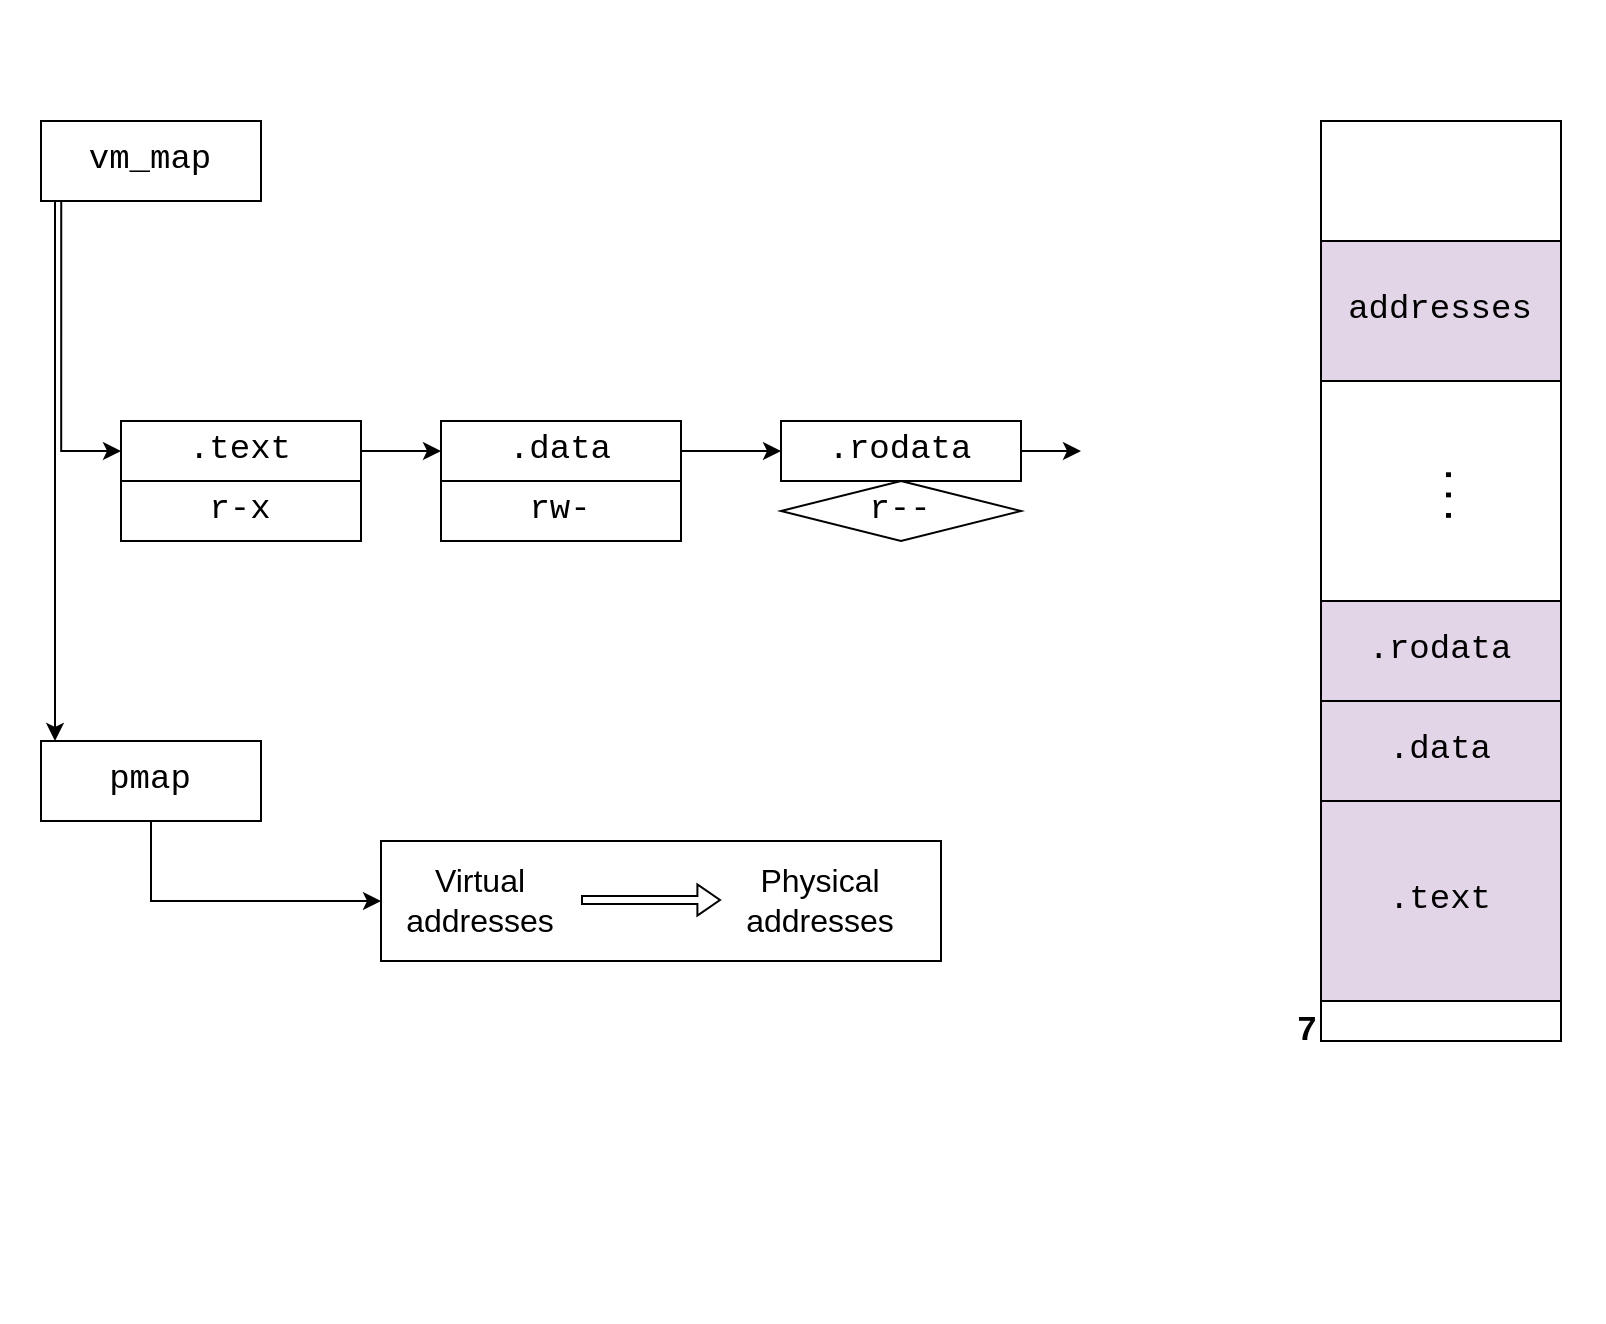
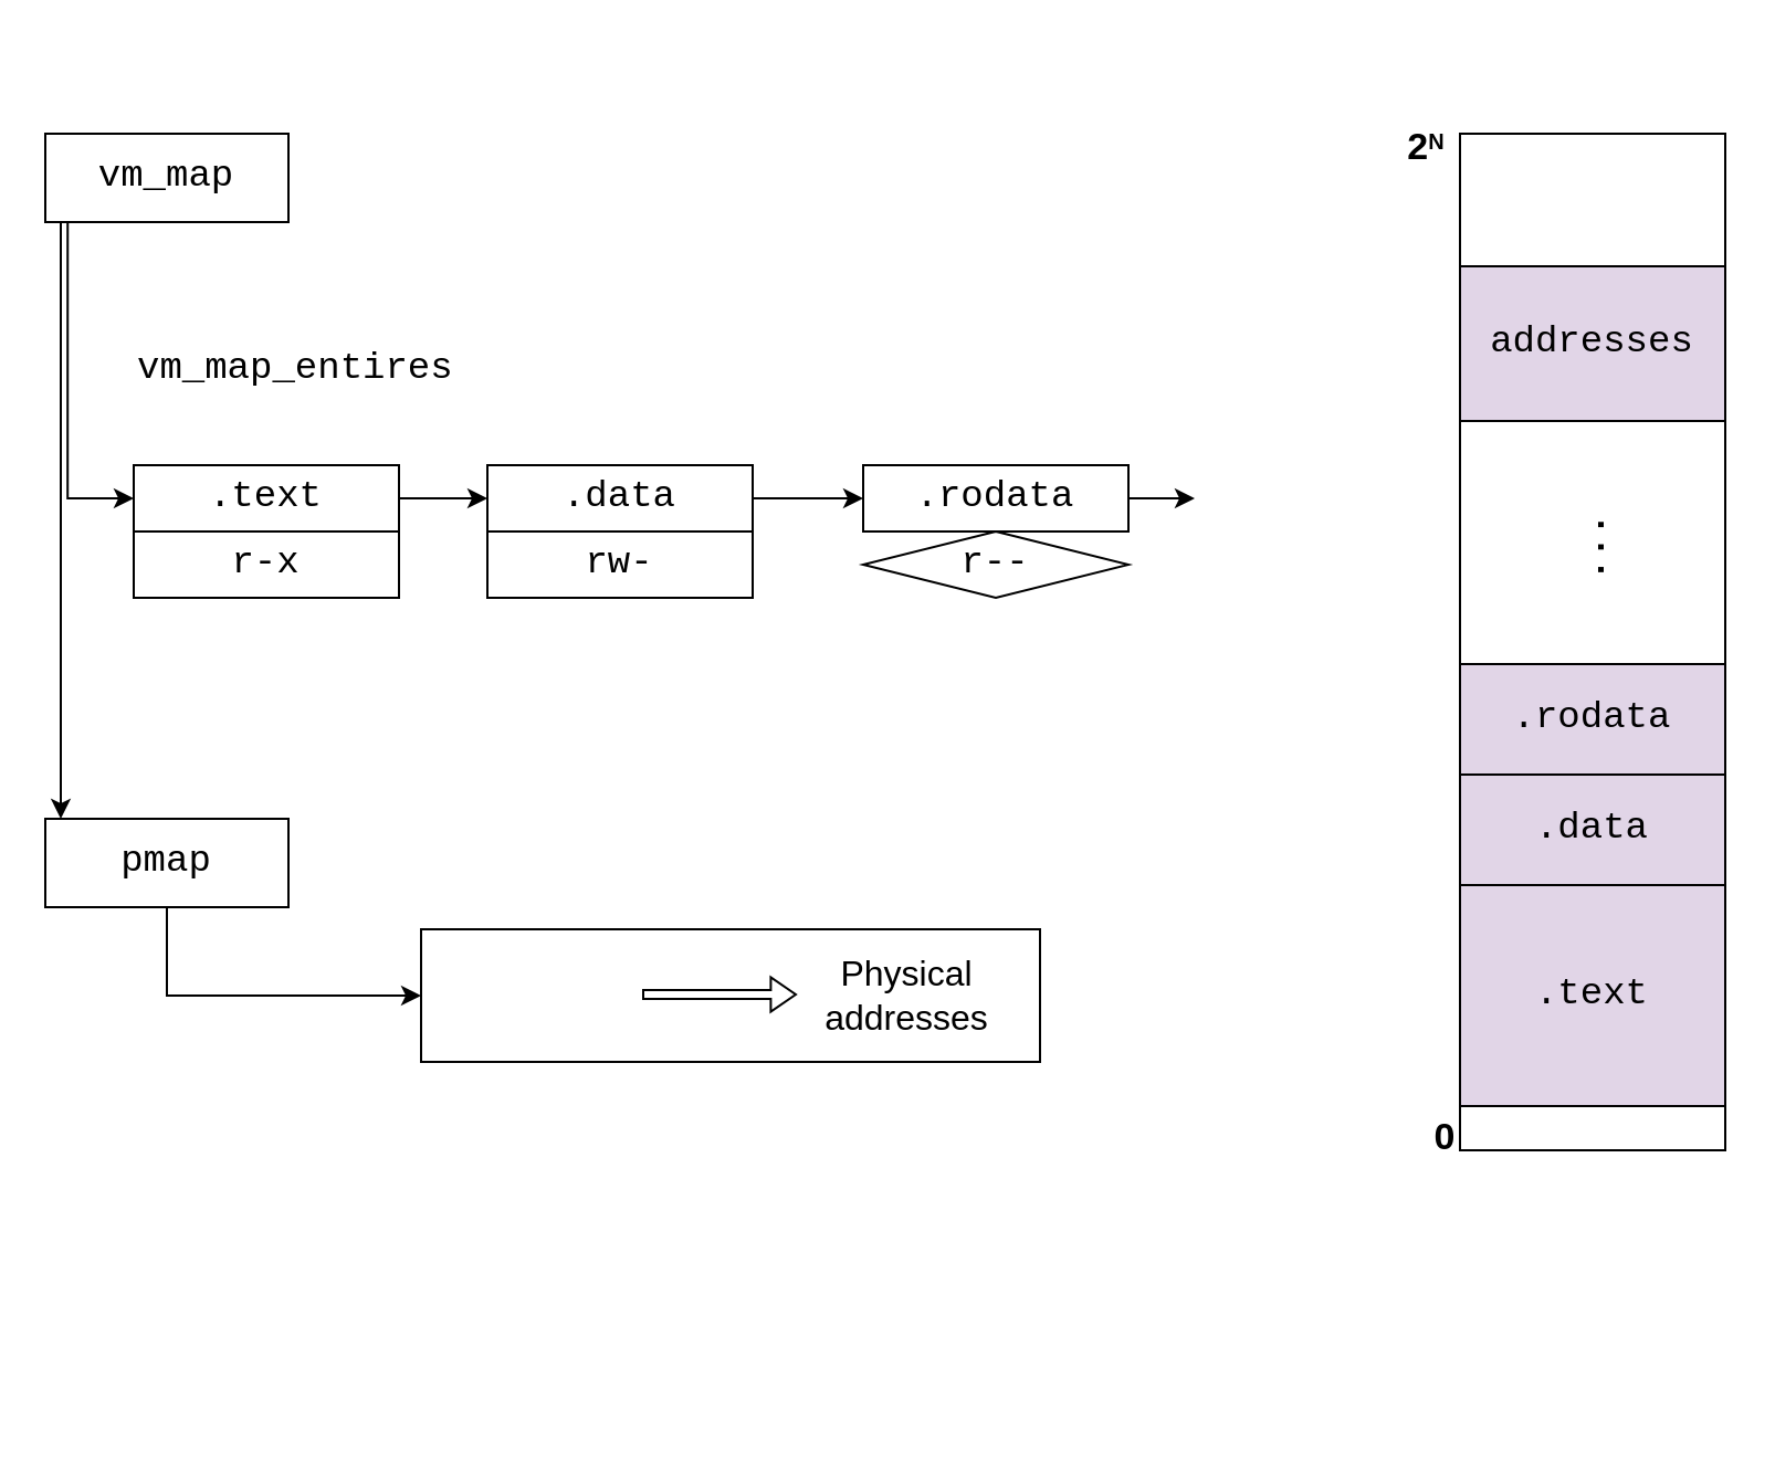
  <mxCell id="0" />
  <mxCell id="1" parent="0" />
  <mxCell id="2" value="" style="endArrow=none;html=1;rounded=0;strokeColor=none;fontFamily=Courier New;fontSize=15;" parent="1" edge="1"><mxGeometry width="50" height="50" relative="1" as="geometry"><mxPoint x="780.43" y="640" as="sourcePoint" /><mxPoint x="780" y="40" as="targetPoint" /></mxGeometry></mxCell>
  <mxCell id="3" value="" style="rounded=0;whiteSpace=wrap;html=1;fillColor=#FFFFFF;strokeWidth=1;fontFamily=Courier New;fontSize=17;" parent="1" vertex="1"><mxGeometry x="660" y="60" width="120" height="460" as="geometry" /></mxCell>
  <mxCell id="4" value="&lt;font style=&quot;font-size: 17px;&quot;&gt;.text&lt;br style=&quot;font-size: 17px;&quot;&gt;&lt;/font&gt;" style="rounded=0;whiteSpace=wrap;html=1;fillColor=#E1D5E7;strokeWidth=1;fontFamily=Courier New;fontSize=17;" parent="1" vertex="1"><mxGeometry x="660" y="400" width="120" height="100" as="geometry" /></mxCell>
  <mxCell id="5" value="&lt;font style=&quot;font-size: 17px;&quot;&gt;.data&lt;br style=&quot;font-size: 17px;&quot;&gt;&lt;/font&gt;" style="rounded=0;whiteSpace=wrap;html=1;fillColor=#E1D5E7;strokeWidth=1;fontFamily=Courier New;fontSize=17;" parent="1" vertex="1"><mxGeometry x="660" y="350" width="120" height="50" as="geometry" /></mxCell>
  <mxCell id="6" value="&lt;font style=&quot;font-size: 17px;&quot;&gt;addresses&lt;br style=&quot;font-size: 17px;&quot;&gt;&lt;/font&gt;" style="rounded=0;whiteSpace=wrap;html=1;fillColor=#E1D5E7;strokeWidth=1;fontFamily=Courier New;fontSize=17;" parent="1" vertex="1"><mxGeometry x="660" y="120" width="120" height="70" as="geometry" /></mxCell>
  <mxCell id="7" value="&lt;font style=&quot;font-size: 17px;&quot;&gt;.rodata&lt;br style=&quot;font-size: 17px;&quot;&gt;&lt;/font&gt;" style="rounded=0;whiteSpace=wrap;html=1;fillColor=#E1D5E7;strokeWidth=1;fontFamily=Courier New;fontSize=17;" parent="1" vertex="1"><mxGeometry x="660" y="300" width="120" height="50" as="geometry" /></mxCell>
  <mxCell id="8" value="&lt;b style=&quot;font-size: 17px;&quot;&gt;&lt;font style=&quot;font-size: 17px;&quot;&gt;...&lt;/font&gt;&lt;/b&gt;" style="text;html=1;align=center;verticalAlign=middle;resizable=0;points=[];autosize=1;strokeColor=none;fillColor=none;rotation=90;fontFamily=Courier New;fontSize=17;fontStyle=1" parent="1" vertex="1"><mxGeometry x="702" y="232" width="50" height="30" as="geometry" /></mxCell>
  <mxCell id="9" style="edgeStyle=orthogonalEdgeStyle;rounded=0;orthogonalLoop=1;jettySize=auto;html=1;exitX=0.092;exitY=0.999;exitDx=0;exitDy=0;entryX=0;entryY=0.5;entryDx=0;entryDy=0;fontFamily=Courier New;fontSize=17;exitPerimeter=0;" parent="1" source="11" target="13" edge="1"><mxGeometry relative="1" as="geometry"><Array as="points"><mxPoint x="30" y="225" /></Array></mxGeometry></mxCell>
  <mxCell id="10" style="edgeStyle=orthogonalEdgeStyle;rounded=0;orthogonalLoop=1;jettySize=auto;html=1;entryX=0;entryY=0;entryDx=0;entryDy=0;" parent="1" edge="1"><mxGeometry relative="1" as="geometry"><Array as="points"><mxPoint x="27" y="170" /><mxPoint x="27" y="170" /></Array><mxPoint x="27" y="100" as="sourcePoint" /><mxPoint x="27" y="370" as="targetPoint" /></mxGeometry></mxCell>
  <mxCell id="11" value="&lt;font style=&quot;font-size: 17px;&quot;&gt;vm_map&lt;/font&gt;" style="rounded=0;whiteSpace=wrap;html=1;fontSize=17;fontFamily=Courier New;" parent="1" vertex="1"><mxGeometry x="20" y="60" width="110" height="40" as="geometry" /></mxCell>
  <mxCell id="12" style="edgeStyle=orthogonalEdgeStyle;rounded=0;orthogonalLoop=1;jettySize=auto;html=1;exitX=1;exitY=0.5;exitDx=0;exitDy=0;entryX=0;entryY=0.5;entryDx=0;entryDy=0;fontFamily=Courier New;fontSize=17;" parent="1" source="13" target="17" edge="1"><mxGeometry relative="1" as="geometry" /></mxCell>
  <mxCell id="13" value="&lt;font style=&quot;font-size: 17px;&quot;&gt;.text&lt;/font&gt;" style="rounded=0;whiteSpace=wrap;html=1;fontSize=17;fontFamily=Courier New;" parent="1" vertex="1"><mxGeometry x="60" y="210" width="120" height="30" as="geometry" /></mxCell>
  <mxCell id="14" value="" style="endArrow=none;html=1;rounded=0;strokeColor=none;fontFamily=Courier New;fontSize=15;" parent="1" edge="1"><mxGeometry width="50" height="50" relative="1" as="geometry"><mxPoint x="20.43" y="620" as="sourcePoint" /><mxPoint x="20" y="20" as="targetPoint" /></mxGeometry></mxCell>
  <mxCell id="15" value="&lt;div style=&quot;font-size: 17px;&quot;&gt;&lt;font style=&quot;font-size: 17px;&quot;&gt;r-x&lt;/font&gt;&lt;/div&gt;" style="rounded=0;whiteSpace=wrap;html=1;fontSize=17;fontFamily=Courier New;" parent="1" vertex="1"><mxGeometry x="60" y="240" width="120" height="30" as="geometry" /></mxCell>
  <mxCell id="16" style="edgeStyle=orthogonalEdgeStyle;rounded=0;orthogonalLoop=1;jettySize=auto;html=1;exitX=1;exitY=0.5;exitDx=0;exitDy=0;entryX=0;entryY=0.5;entryDx=0;entryDy=0;fontFamily=Courier New;fontSize=17;" parent="1" source="17" target="20" edge="1"><mxGeometry relative="1" as="geometry" /></mxCell>
  <mxCell id="17" value=".data" style="rounded=0;whiteSpace=wrap;html=1;fontSize=17;fontFamily=Courier New;" parent="1" vertex="1"><mxGeometry x="220" y="210" width="120" height="30" as="geometry" /></mxCell>
  <mxCell id="18" value="rw-" style="rounded=0;whiteSpace=wrap;html=1;fontSize=17;fontFamily=Courier New;" parent="1" vertex="1"><mxGeometry x="220" y="240" width="120" height="30" as="geometry" /></mxCell>
  <mxCell id="19" style="edgeStyle=orthogonalEdgeStyle;rounded=0;orthogonalLoop=1;jettySize=auto;html=1;exitX=1;exitY=0.5;exitDx=0;exitDy=0;fontSize=17;" parent="1" source="20" edge="1"><mxGeometry relative="1" as="geometry"><mxPoint x="540" y="224.684" as="targetPoint" /></mxGeometry></mxCell>
  <mxCell id="20" value=".rodata" style="rounded=0;whiteSpace=wrap;html=1;fontSize=17;fontFamily=Courier New;" parent="1" vertex="1"><mxGeometry x="390" y="210" width="120" height="30" as="geometry" /></mxCell>
  <mxCell id="21" value="&lt;div style=&quot;font-size: 17px;&quot;&gt;r--&lt;/div&gt;" style="rhombus;whiteSpace=wrap;html=1;fontSize=17;fontFamily=Courier New;" parent="1" vertex="1"><mxGeometry x="390" y="240" width="120" height="30" as="geometry" /></mxCell>
  <mxCell id="22" style="edgeStyle=orthogonalEdgeStyle;rounded=0;orthogonalLoop=1;jettySize=auto;html=1;exitX=0.5;exitY=1;exitDx=0;exitDy=0;entryX=0;entryY=0.5;entryDx=0;entryDy=0;" parent="1" source="23" target="25" edge="1"><mxGeometry relative="1" as="geometry"><Array as="points"><mxPoint x="75" y="450" /></Array></mxGeometry></mxCell>
  <mxCell id="23" value="&lt;div style=&quot;font-size: 17px;&quot;&gt;pmap&lt;/div&gt;" style="rounded=0;whiteSpace=wrap;html=1;fontSize=17;fontFamily=Courier New;" parent="1" vertex="1"><mxGeometry x="20" y="370" width="110" height="40" as="geometry" /></mxCell>
  <mxCell id="24" value="" style="group" parent="1" vertex="1" connectable="0"><mxGeometry x="190" y="420" width="280" height="60" as="geometry" /></mxCell>
  <mxCell id="25" value="" style="rounded=0;whiteSpace=wrap;html=1;container=0;" parent="24" vertex="1"><mxGeometry width="280" height="60" as="geometry" /></mxCell>
- <mxCell id="26" value="&lt;div style=&quot;font-size: 16px;&quot;&gt;Virtual addresses&lt;/div&gt;" style="text;html=1;align=center;verticalAlign=middle;whiteSpace=wrap;rounded=0;fontSize=16;container=0;" parent="24" vertex="1"><mxGeometry x="20" y="15" width="60" height="30" as="geometry" /></mxCell>
  <mxCell id="27" value="&lt;div style=&quot;font-size: 16px;&quot;&gt;Physical addresses&lt;/div&gt;" style="text;html=1;align=center;verticalAlign=middle;whiteSpace=wrap;rounded=0;fontSize=16;container=0;" parent="24" vertex="1"><mxGeometry x="190" y="15" width="60" height="30" as="geometry" /></mxCell>
  <mxCell id="28" value="" style="shape=flexArrow;endArrow=classic;html=1;rounded=0;width=3.902;endSize=3.432;endWidth=10.756;fontSize=16;" parent="24" edge="1"><mxGeometry width="50" height="50" relative="1" as="geometry"><mxPoint x="100" y="29.5" as="sourcePoint" /><mxPoint x="170" y="29.5" as="targetPoint" /></mxGeometry></mxCell>
- <mxCell id="30" value="&lt;font style=&quot;font-size: 17px;&quot;&gt;&lt;b&gt;7&lt;/b&gt;&lt;b&gt;&lt;br&gt;&lt;/b&gt;&lt;/font&gt;" style="text;html=1;align=center;verticalAlign=middle;whiteSpace=wrap;rounded=0;" parent="1" vertex="1"><mxGeometry x="647" y="510" width="13" height="10" as="geometry" /></mxCell>
+ <mxCell id="29" value="&lt;font face=&quot;Courier New&quot; style=&quot;font-size: 17px;&quot;&gt;vm_map_entires&lt;/font&gt;" style="text;whiteSpace=wrap;html=1;" parent="1" vertex="1"><mxGeometry x="60" y="150" width="150" height="40" as="geometry" /></mxCell>
+ <mxCell id="30" value="&lt;font style=&quot;font-size: 17px;&quot;&gt;&lt;b&gt;0&lt;/b&gt;&lt;b&gt;&lt;br&gt;&lt;/b&gt;&lt;/font&gt;" style="text;html=1;align=center;verticalAlign=middle;whiteSpace=wrap;rounded=0;" parent="1" vertex="1"><mxGeometry x="647" y="510" width="13" height="10" as="geometry" /></mxCell>
+ <mxCell id="31" value="&lt;font style=&quot;font-size: 17px;&quot;&gt;&lt;b style=&quot;font-size: 17px;&quot;&gt;2&lt;/b&gt;&lt;/font&gt;&lt;font size=&quot;1&quot;&gt;&lt;b&gt;&lt;sup style=&quot;font-size: 10px;&quot;&gt;N&lt;/sup&gt;&lt;/b&gt;&lt;/font&gt;" style="text;html=1;align=center;verticalAlign=middle;whiteSpace=wrap;rounded=0;fontSize=17;" parent="1" vertex="1"><mxGeometry x="630" y="57" width="30" height="20" as="geometry" /></mxCell>
